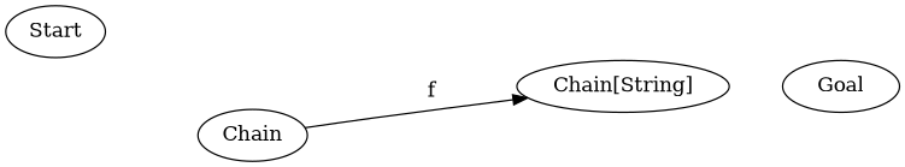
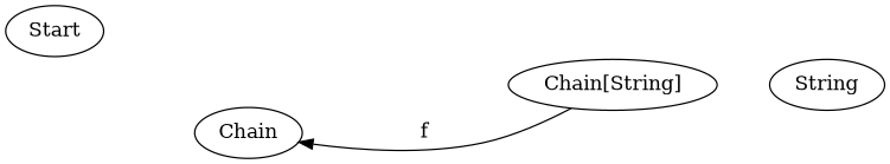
  digraph {
    rankdir=LR
    edge [style=invis]
    n1 [group=down label=Chain]
    n2 [group=up label="Chain[Unit]" style=invis]
    n3 [group=down label="Chain[String]"]
    Start
-   Goal
+   Goal [label=String]
    subgraph sub_1 {
      rank=same
      n1
      n2
    }
-   n1 -> n3 [label=f style=""]
+   n3 -> n1 [label=f style=""]
    n2 -> n1 [dir=back]
    n2 -> n3 [label="_.flatMap(f)"]
    n3 -> Goal
    Start -> n2
  }
